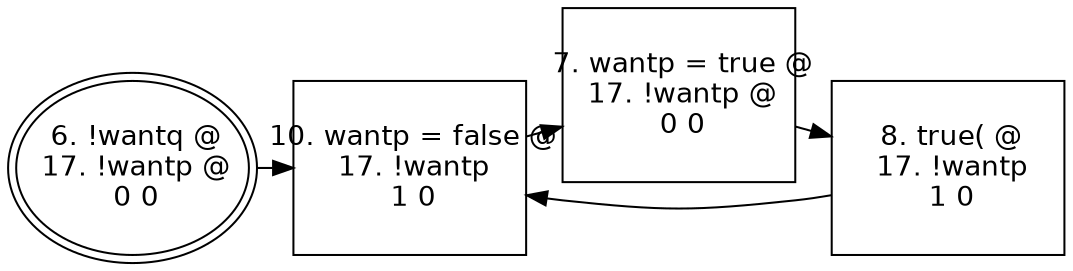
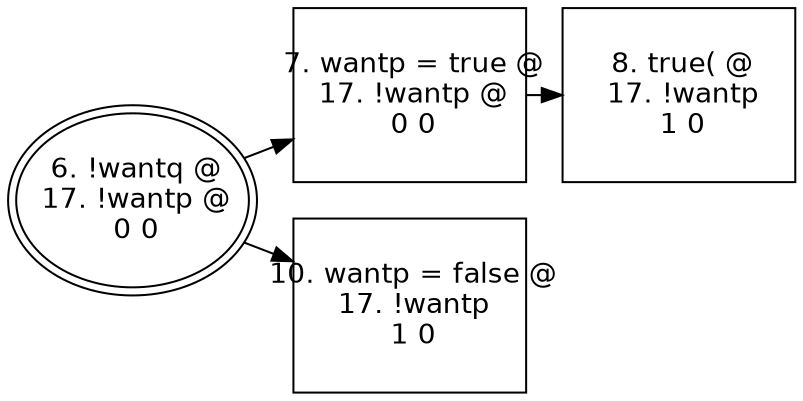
  digraph {
    rankdir=LR
    ranksep=.25
    node [fixedsize=true fontname=Helvetica fontsize=14 peripheries=1 shape=box]
    n1 [height=1.2 label=" 6. !wantq @\n 17. !wantp @\n 0 0\n" peripheries=2 shape=ellipse width=1.6]
    n2 [height=1.2 label=" 7. wantp = true @\n 17. !wantp @\n 0 0\n" width=1.6]
    n3 [height=1.2 label=" 10. wantp = false @\n 17. !wantp\n 1 0\n" width=1.6]
    n4 [height=1.2 label=" 8. true( @\n 17. !wantp\n 1 0\n" width=1.6]
-   n3 -> n2
+   n1 -> n2
    n1 -> n3
    n2 -> n4
-   n4 -> n3
  }
